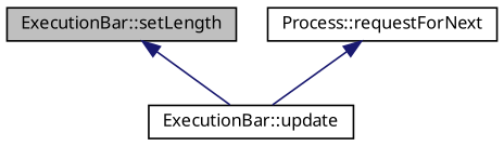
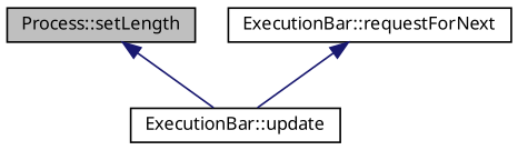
  digraph {
    fontname="Noto Sans"
    rankdir=TB
    node [color=black fillcolor=white fontname="Noto Sans" fontsize=10 shape=record style=filled]
    edge [color=midnightblue dir=back fontname="Noto Sans" fontsize=10 labelfontname=Helvetica labelfontsize=10 style=solid]
-   n1 [fillcolor=grey75 fontcolor=black height=0.2 label="ExecutionBar::setLength" width=0.4]
+   n1 [fillcolor=grey75 fontcolor=black height=0.2 label="Process::setLength" width=0.4]
    n2 [height=0.2 label="ExecutionBar::update" width=0.4]
-   n3 [height=0.2 label="Process::requestForNext" width=0.4]
+   n3 [height=0.2 label="ExecutionBar::requestForNext" width=0.4]
    n1 -> n2
    n3 -> n2
  }
